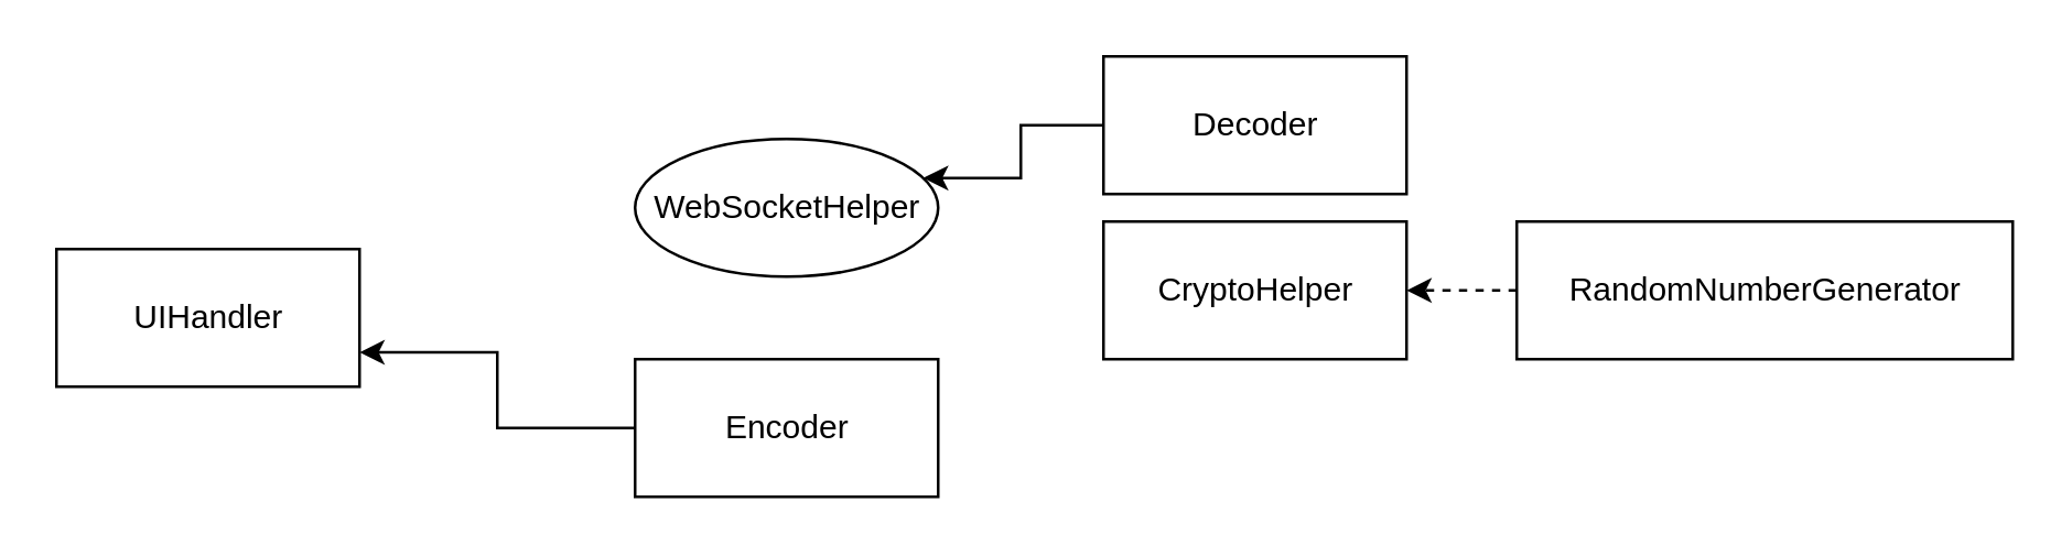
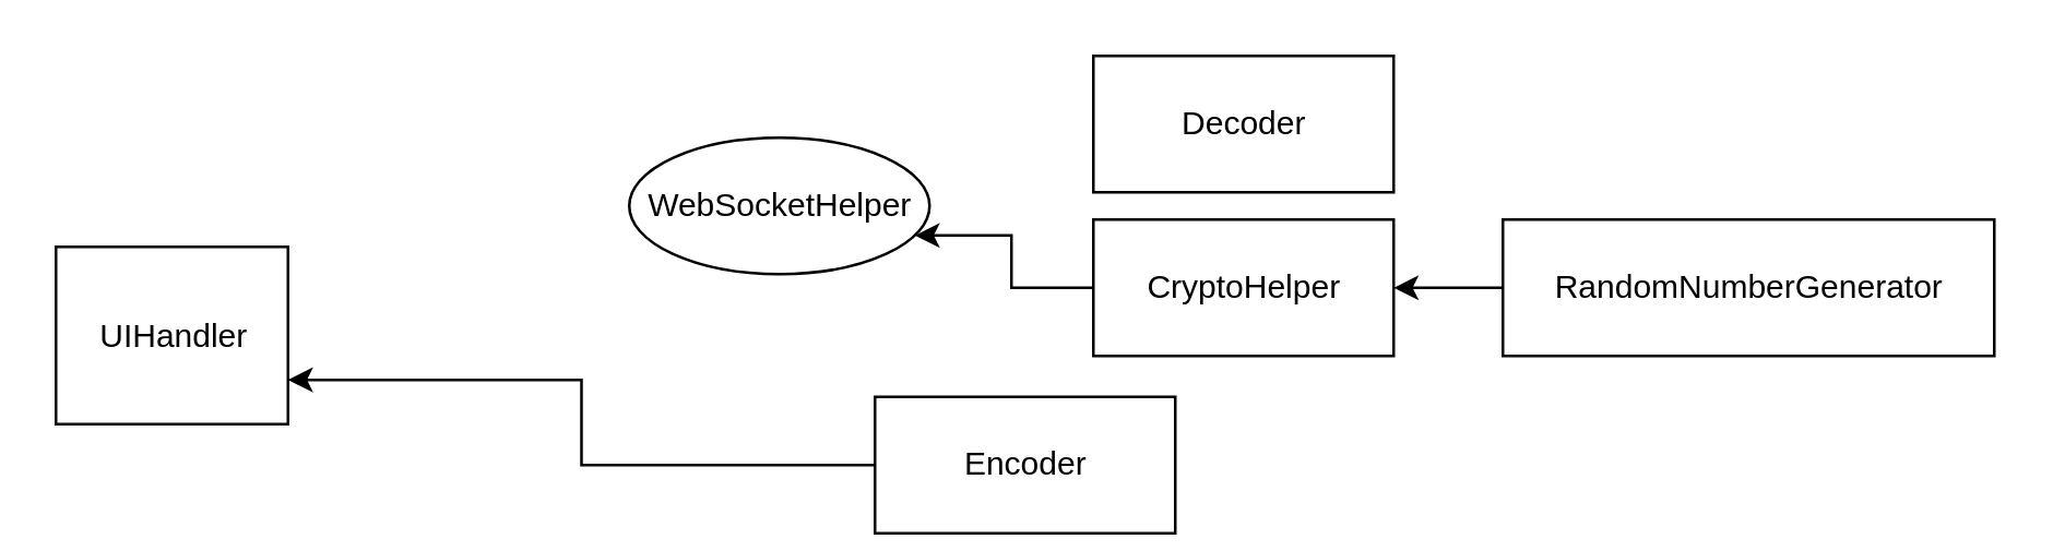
  <mxCell id="0" />
  <mxCell id="1" parent="0" />
- <mxCell id="2" value="UIHandler" style="html=1;" vertex="1" parent="1"><mxGeometry x="20" y="90" width="110" height="50" as="geometry" /></mxCell>
+ <mxCell id="2" value="UIHandler" style="html=1;" vertex="1" parent="1"><mxGeometry x="20" y="90" width="85" height="65" as="geometry" /></mxCell>
  <mxCell id="3" value="WebSocketHelper" style="ellipse;html=1;" vertex="1" parent="1"><mxGeometry x="230" y="50" width="110" height="50" as="geometry" /></mxCell>
  <mxCell id="4" style="edgeStyle=orthogonalEdgeStyle;rounded=0;orthogonalLoop=1;jettySize=auto;html=1;entryX=1;entryY=0.75;entryDx=0;entryDy=0;" edge="1" parent="1" source="5" target="2"><mxGeometry relative="1" as="geometry" /></mxCell>
- <mxCell id="5" value="Encoder" style="html=1;" vertex="1" parent="1"><mxGeometry x="230" y="130" width="110" height="50" as="geometry" /></mxCell>
- <mxCell id="6" style="edgeStyle=orthogonalEdgeStyle;rounded=0;orthogonalLoop=1;jettySize=auto;html=1;entryX=1;entryY=0.25;entryDx=0;entryDy=0;" edge="1" parent="1" source="7" target="3"><mxGeometry relative="1" as="geometry" /></mxCell>
+ <mxCell id="5" value="Encoder" style="html=1;" vertex="1" parent="1"><mxGeometry x="320" y="145" width="110" height="50" as="geometry" /></mxCell>
  <mxCell id="7" value="Decoder" style="html=1;" vertex="1" parent="1"><mxGeometry x="400" y="20" width="110" height="50" as="geometry" /></mxCell>
+ <mxCell id="8" style="edgeStyle=orthogonalEdgeStyle;rounded=0;orthogonalLoop=1;jettySize=auto;html=1;entryX=1;entryY=0.75;entryDx=0;entryDy=0;" edge="1" parent="1" source="9" target="3"><mxGeometry relative="1" as="geometry" /></mxCell>
  <mxCell id="9" value="CryptoHelper" style="html=1;" vertex="1" parent="1"><mxGeometry x="400" y="80" width="110" height="50" as="geometry" /></mxCell>
- <mxCell id="10" style="edgeStyle=orthogonalEdgeStyle;rounded=0;orthogonalLoop=1;jettySize=auto;html=1;entryX=1;entryY=0.5;entryDx=0;entryDy=0;dashed=1;" edge="1" parent="1" source="11" target="9"><mxGeometry relative="1" as="geometry" /></mxCell>
+ <mxCell id="10" style="edgeStyle=orthogonalEdgeStyle;rounded=0;orthogonalLoop=1;jettySize=auto;html=1;entryX=1;entryY=0.5;entryDx=0;entryDy=0;" edge="1" parent="1" source="11" target="9"><mxGeometry relative="1" as="geometry" /></mxCell>
  <mxCell id="11" value="RandomNumberGenerator" style="html=1;" vertex="1" parent="1"><mxGeometry x="550" y="80" width="180" height="50" as="geometry" /></mxCell>
